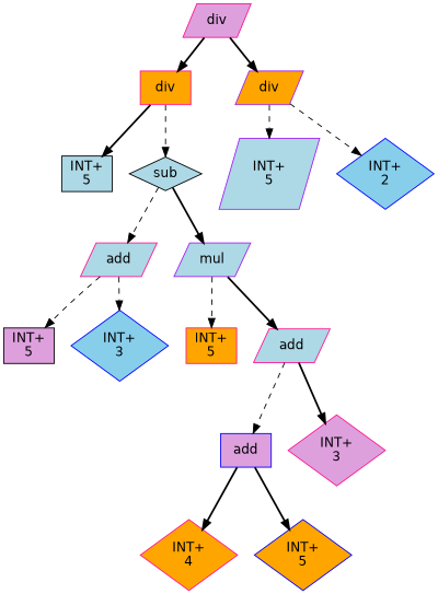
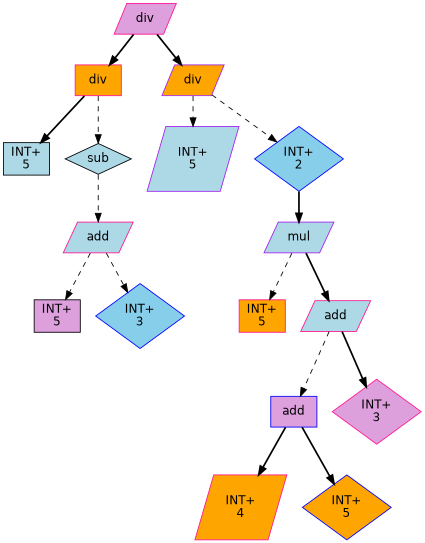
  digraph {
    fontname="DejaVu Sans"
    node [color=deeppink fillcolor=lightblue fontname="DejaVu Sans" shape=parallelogram style=filled]
    edge [fontname="DejaVu Sans" style=bold]
    n1 [fillcolor=plum label=div]
    n2 [fillcolor=orange label=div shape=box]
    n3 [color=purple fillcolor=orange label=div]
    n4 [color=black label="INT+\n5" shape=box]
    n5 [color=black label=sub shape=diamond]
    n6 [color=purple label="INT+\n5"]
    n7 [color=blue fillcolor=skyblue label="INT+\n2" shape=diamond]
    n8 [label=add]
    n9 [color=purple label=mul]
    n10 [color=black fillcolor=plum label="INT+\n5" shape=box]
    n11 [color=blue fillcolor=skyblue label="INT+\n3" shape=diamond]
    n12 [fillcolor=orange label="INT+\n5" shape=box]
    n13 [label=add]
    n14 [color=blue fillcolor=plum label=add shape=box]
    n15 [fillcolor=plum label="INT+\n3" shape=diamond]
-   n16 [fillcolor=orange label="INT+\n4" shape=diamond]
+   n16 [fillcolor=orange label="INT+\n4"]
    n17 [color=blue fillcolor=orange label="INT+\n5" shape=diamond]
    n1 -> n2
    n1 -> n3
    n2 -> n4
    n2 -> n5 [style=dashed]
    n3 -> n6 [style=dashed]
    n3 -> n7 [style=dashed]
    n5 -> n8 [style=dashed]
-   n5 -> n9
+   n7 -> n9
    n8 -> n10 [style=dashed]
    n8 -> n11 [style=dashed]
    n9 -> n12 [style=dashed]
    n9 -> n13
    n13 -> n14 [style=dashed]
    n13 -> n15
    n14 -> n16
    n14 -> n17
  }
